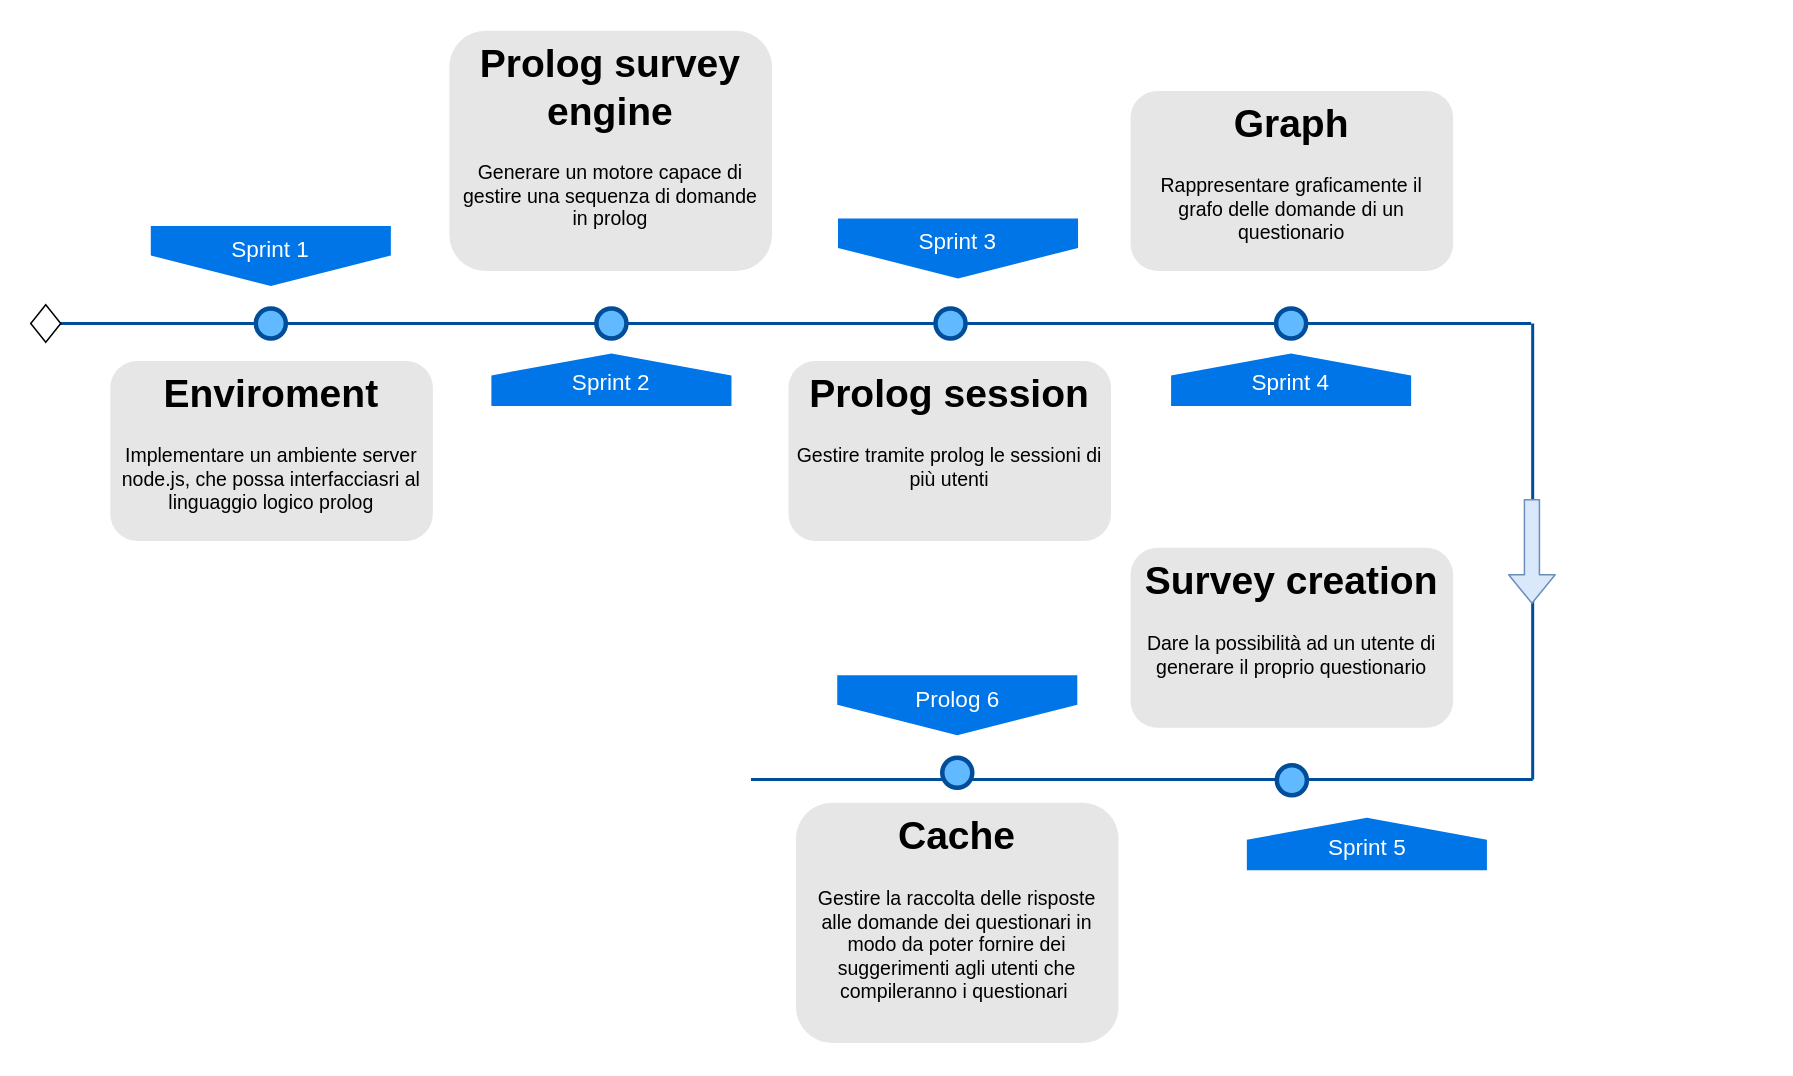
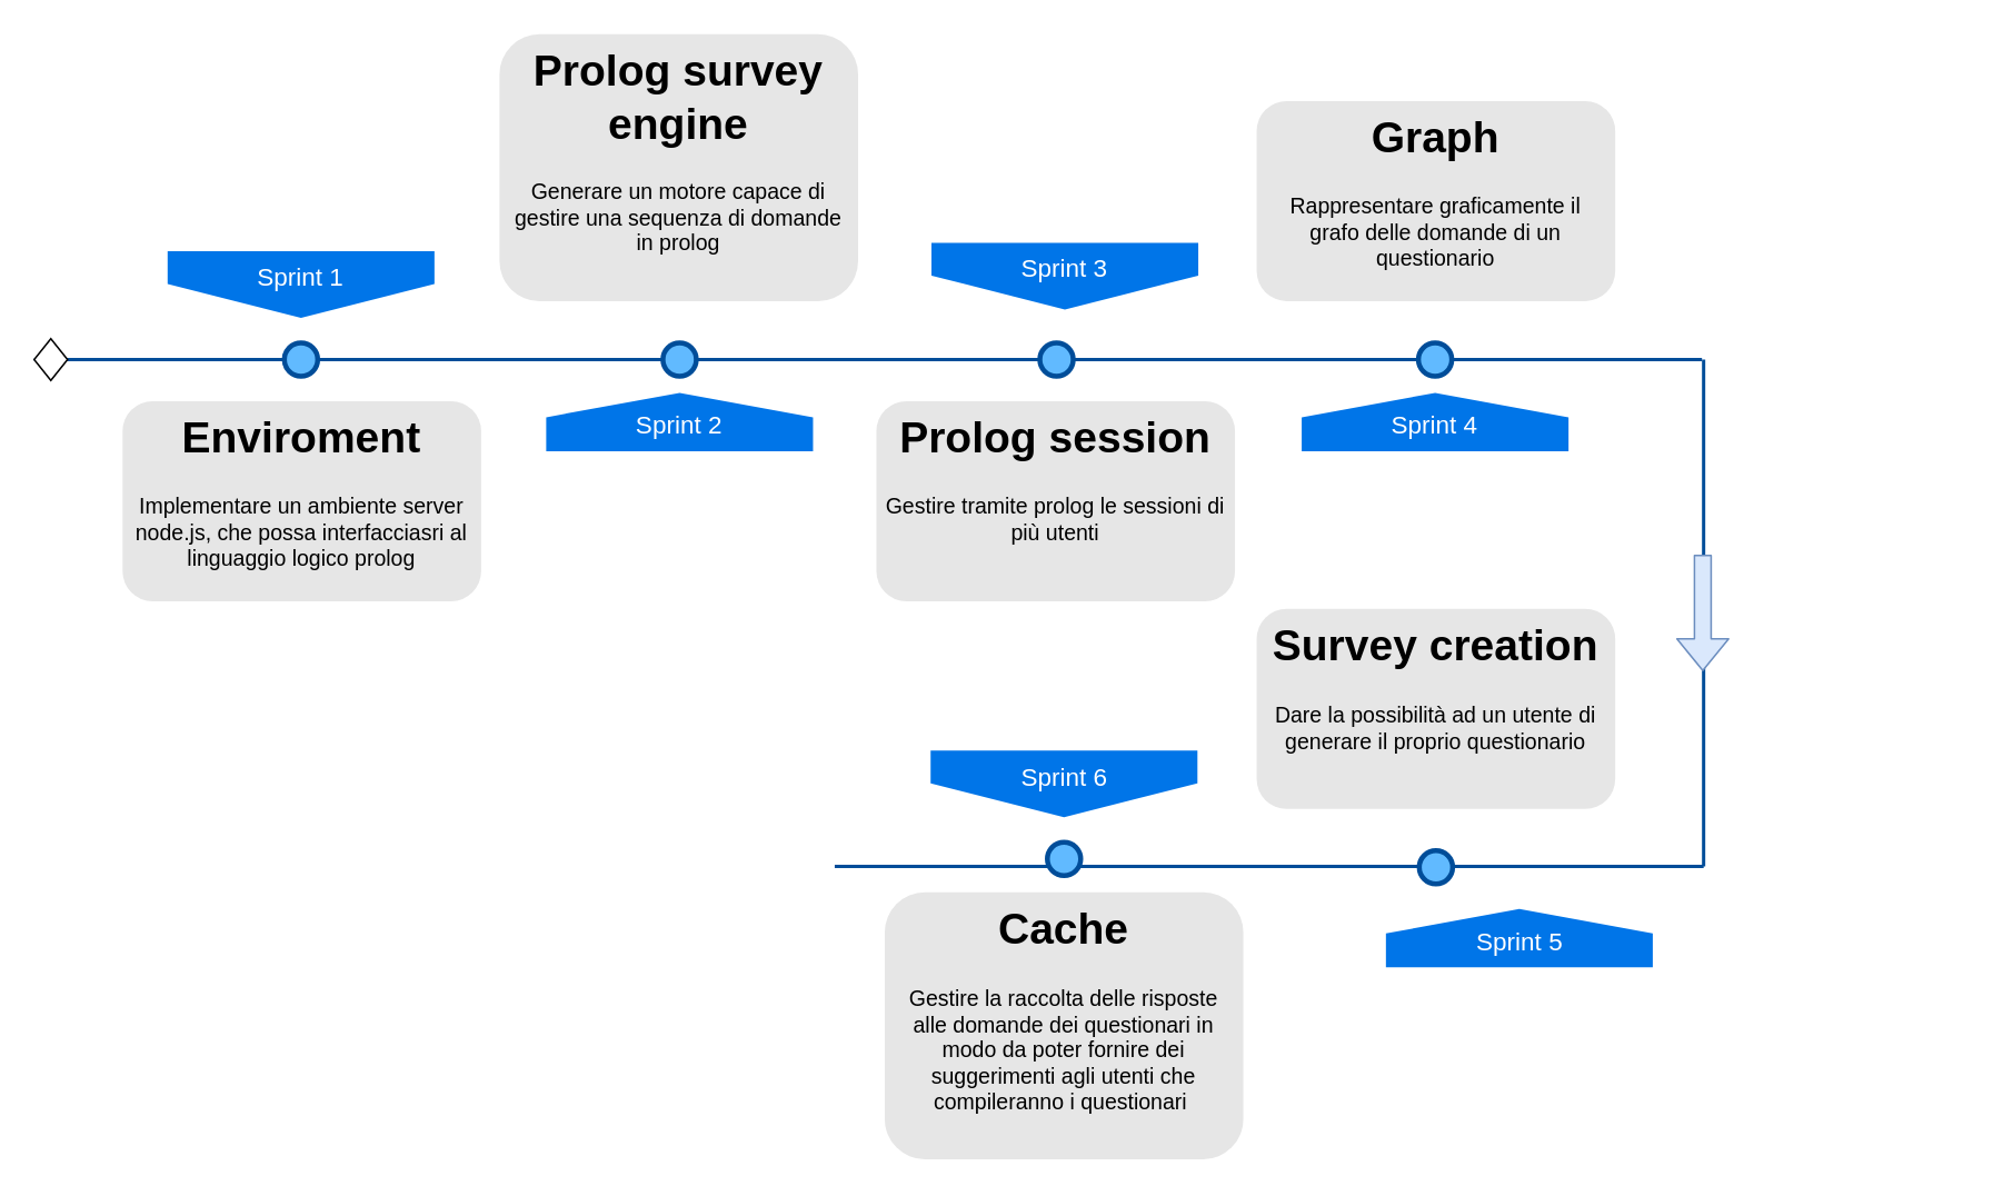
  <mxCell id="0" />
  <mxCell id="1" parent="0" />
  <mxCell id="2" value="" style="line;strokeWidth=2;html=1;fillColor=none;fontSize=28;fontColor=#004D99;strokeColor=#004D99;" parent="1" vertex="1"><mxGeometry x="20" y="210" width="1000" height="10" as="geometry" /></mxCell>
  <mxCell id="3" value="Sprint 1" style="shape=offPageConnector;whiteSpace=wrap;html=1;fillColor=#0075E8;fontSize=15;fontColor=#FFFFFF;size=0.509;verticalAlign=top;strokeColor=none;" parent="1" vertex="1"><mxGeometry x="100" y="150" width="160" height="40" as="geometry" /></mxCell>
  <mxCell id="4" value="Sprint 3" style="shape=offPageConnector;whiteSpace=wrap;html=1;fillColor=#0075E8;fontSize=15;fontColor=#FFFFFF;size=0.509;verticalAlign=top;strokeColor=none;" parent="1" vertex="1"><mxGeometry x="558" y="145" width="160" height="40" as="geometry" /></mxCell>
  <mxCell id="5" value="Sprint 2" style="shape=offPageConnector;whiteSpace=wrap;html=1;fillColor=#0075E8;fontSize=15;fontColor=#FFFFFF;size=0.418;flipV=1;verticalAlign=bottom;strokeColor=none;spacingBottom=4;" parent="1" vertex="1"><mxGeometry x="327" y="235" width="160" height="35" as="geometry" /></mxCell>
  <mxCell id="6" value="&lt;span&gt;Sprint 4&lt;/span&gt;" style="shape=offPageConnector;whiteSpace=wrap;html=1;fillColor=#0075E8;fontSize=15;fontColor=#FFFFFF;size=0.418;flipV=1;verticalAlign=bottom;strokeColor=none;spacingBottom=4;" parent="1" vertex="1"><mxGeometry x="780" y="235" width="160" height="35" as="geometry" /></mxCell>
  <mxCell id="7" value="" style="ellipse;whiteSpace=wrap;html=1;fillColor=#61BAFF;fontSize=28;fontColor=#004D99;strokeWidth=3;strokeColor=#004D99;" parent="1" vertex="1"><mxGeometry x="170" y="205" width="20" height="20" as="geometry" /></mxCell>
  <mxCell id="8" value="" style="ellipse;whiteSpace=wrap;html=1;fillColor=#61BAFF;fontSize=28;fontColor=#004D99;strokeWidth=3;strokeColor=#004D99;" parent="1" vertex="1"><mxGeometry x="397" y="205" width="20" height="20" as="geometry" /></mxCell>
  <mxCell id="9" value="" style="ellipse;whiteSpace=wrap;html=1;fillColor=#61BAFF;fontSize=28;fontColor=#004D99;strokeWidth=3;strokeColor=#004D99;" parent="1" vertex="1"><mxGeometry x="623" y="205" width="20" height="20" as="geometry" /></mxCell>
  <mxCell id="10" value="" style="ellipse;whiteSpace=wrap;html=1;fillColor=#61BAFF;fontSize=28;fontColor=#004D99;strokeWidth=3;strokeColor=#004D99;" parent="1" vertex="1"><mxGeometry x="850" y="205" width="20" height="20" as="geometry" /></mxCell>
  <mxCell id="11" value="&lt;h1&gt;Enviroment&lt;/h1&gt;&lt;p&gt;Implementare un ambiente server node.js, che possa interfacciasri al linguaggio logico prolog&lt;/p&gt;&lt;div&gt;&lt;br&gt;&lt;/div&gt;" style="text;html=1;spacing=5;spacingTop=-20;whiteSpace=wrap;overflow=hidden;strokeColor=none;strokeWidth=3;fillColor=#E6E6E6;fontSize=13;fontColor=#000000;align=center;rounded=1;" parent="1" vertex="1"><mxGeometry x="73" y="240" width="215" height="120" as="geometry" /></mxCell>
  <mxCell id="12" value="&lt;h1&gt;Prolog survey engine&lt;/h1&gt;&lt;p&gt;Generare un motore capace di gestire una sequenza di domande in prolog&lt;/p&gt;&lt;div&gt;&lt;br&gt;&lt;/div&gt;" style="text;html=1;spacing=5;spacingTop=-20;whiteSpace=wrap;overflow=hidden;strokeColor=none;strokeWidth=3;fillColor=#E6E6E6;fontSize=13;fontColor=#000000;align=center;rounded=1;" parent="1" vertex="1"><mxGeometry x="299" y="20" width="215" height="160" as="geometry" /></mxCell>
  <mxCell id="13" value="&lt;h1&gt;Prolog session&lt;/h1&gt;&lt;p&gt;Gestire tramite prolog le sessioni di più utenti&lt;/p&gt;" style="text;html=1;spacing=5;spacingTop=-20;whiteSpace=wrap;overflow=hidden;strokeColor=none;strokeWidth=3;fillColor=#E6E6E6;fontSize=13;fontColor=#000000;align=center;rounded=1;" parent="1" vertex="1"><mxGeometry x="525" y="240" width="215" height="120" as="geometry" /></mxCell>
  <mxCell id="14" value="&lt;h1&gt;Graph&lt;/h1&gt;&lt;p&gt;Rappresentare graficamente il grafo delle domande di un questionario&lt;br&gt;&lt;/p&gt;&lt;div&gt;&lt;br&gt;&lt;/div&gt;" style="text;html=1;spacing=5;spacingTop=-20;whiteSpace=wrap;overflow=hidden;strokeColor=none;strokeWidth=3;fillColor=#E6E6E6;fontSize=13;fontColor=#000000;align=center;rounded=1;" parent="1" vertex="1"><mxGeometry x="753" y="60" width="215" height="120" as="geometry" /></mxCell>
  <mxCell id="15" value="" style="line;strokeWidth=2;html=1;fillColor=none;fontSize=28;fontColor=#004D99;strokeColor=#004D99;" vertex="1" parent="1"><mxGeometry x="500" y="514" width="521" height="10" as="geometry" /></mxCell>
- <mxCell id="16" value="Prolog 6" style="shape=offPageConnector;whiteSpace=wrap;html=1;fillColor=#0075E8;fontSize=15;fontColor=#FFFFFF;size=0.509;verticalAlign=top;strokeColor=none;" vertex="1" parent="1"><mxGeometry x="557.5" y="449.5" width="160" height="40" as="geometry" /></mxCell>
+ <mxCell id="16" value="Sprint 6" style="shape=offPageConnector;whiteSpace=wrap;html=1;fillColor=#0075E8;fontSize=15;fontColor=#FFFFFF;size=0.509;verticalAlign=top;strokeColor=none;" vertex="1" parent="1"><mxGeometry x="557.5" y="449.5" width="160" height="40" as="geometry" /></mxCell>
  <mxCell id="17" value="Sprint 5" style="shape=offPageConnector;whiteSpace=wrap;html=1;fillColor=#0075E8;fontSize=15;fontColor=#FFFFFF;size=0.418;flipV=1;verticalAlign=bottom;strokeColor=none;spacingBottom=4;" vertex="1" parent="1"><mxGeometry x="830.5" y="544.5" width="160" height="35" as="geometry" /></mxCell>
  <mxCell id="18" value="" style="ellipse;whiteSpace=wrap;html=1;fillColor=#61BAFF;fontSize=28;fontColor=#004D99;strokeWidth=3;strokeColor=#004D99;" vertex="1" parent="1"><mxGeometry x="627.5" y="504.5" width="20" height="20" as="geometry" /></mxCell>
  <mxCell id="19" value="" style="ellipse;whiteSpace=wrap;html=1;fillColor=#61BAFF;fontSize=28;fontColor=#004D99;strokeWidth=3;strokeColor=#004D99;" vertex="1" parent="1"><mxGeometry x="850.5" y="509.5" width="20" height="20" as="geometry" /></mxCell>
  <mxCell id="20" value="&lt;h1&gt;Cache&lt;/h1&gt;&lt;p&gt;Gestire la raccolta delle risposte alle domande dei questionari in modo da poter fornire dei suggerimenti agli utenti che compileranno i questionari&amp;nbsp;&lt;/p&gt;&lt;div&gt;&lt;br&gt;&lt;/div&gt;" style="text;html=1;spacing=5;spacingTop=-20;whiteSpace=wrap;overflow=hidden;strokeColor=none;strokeWidth=3;fillColor=#E6E6E6;fontSize=13;fontColor=#000000;align=center;rounded=1;" vertex="1" parent="1"><mxGeometry x="530" y="534.5" width="215" height="160" as="geometry" /></mxCell>
  <mxCell id="21" value="&lt;h1&gt;Survey creation&lt;/h1&gt;&lt;p&gt;Dare la possibilità ad un utente di generare il proprio questionario&lt;/p&gt;&lt;div&gt;&lt;br&gt;&lt;/div&gt;" style="text;html=1;spacing=5;spacingTop=-20;whiteSpace=wrap;overflow=hidden;strokeColor=none;strokeWidth=3;fillColor=#E6E6E6;fontSize=13;fontColor=#000000;align=center;rounded=1;" vertex="1" parent="1"><mxGeometry x="753" y="364.5" width="215" height="120" as="geometry" /></mxCell>
  <mxCell id="22" value="" style="line;strokeWidth=2;html=1;fillColor=none;fontSize=28;fontColor=#004D99;strokeColor=#004D99;rotation=-90;" vertex="1" parent="1"><mxGeometry x="869" y="362" width="304" height="10" as="geometry" /></mxCell>
  <mxCell id="23" value="" style="rhombus;whiteSpace=wrap;html=1;" vertex="1" parent="1"><mxGeometry x="20" y="202.5" width="20" height="25" as="geometry" /></mxCell>
  <mxCell id="24" value="" style="shape=flexArrow;endArrow=classic;html=1;fillColor=#dae8fc;strokeColor=#6c8ebf;" edge="1" parent="1"><mxGeometry width="50" height="50" relative="1" as="geometry"><mxPoint x="1020.5" y="332" as="sourcePoint" /><mxPoint x="1020.5" y="402" as="targetPoint" /></mxGeometry></mxCell>
